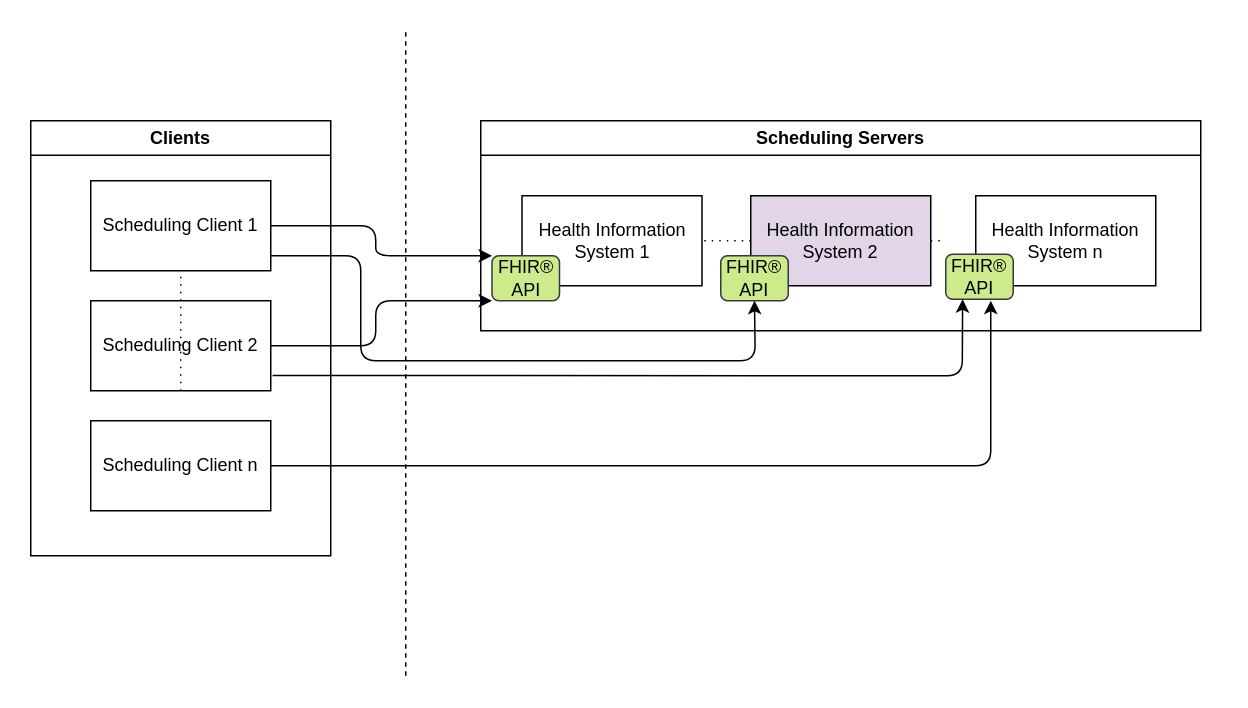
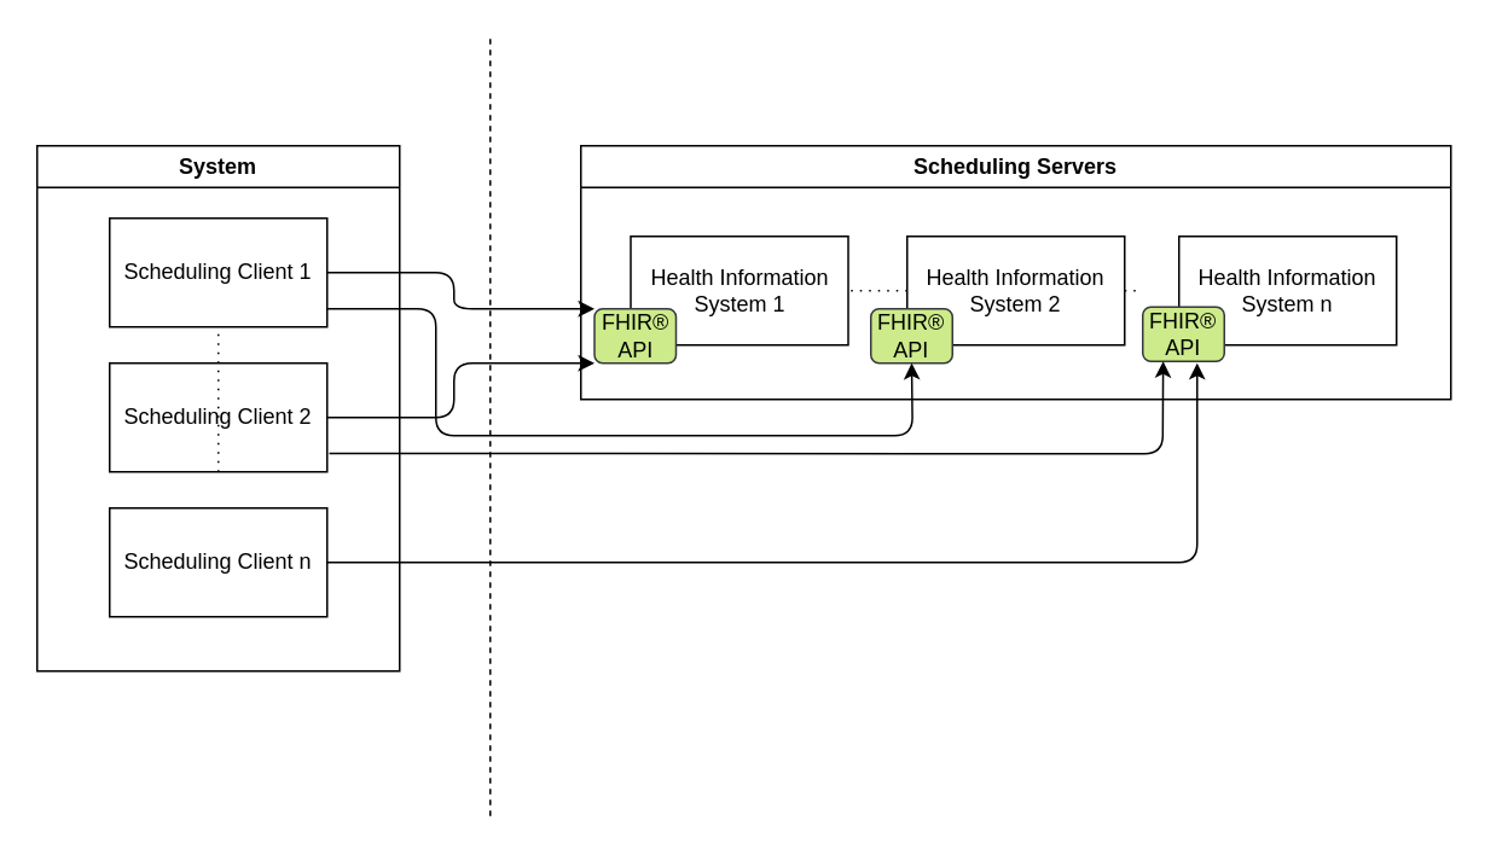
  <mxCell id="0" />
  <mxCell id="1" parent="0" />
- <mxCell id="2" value="Clients" style="swimlane;whiteSpace=wrap;html=1;" parent="1" vertex="1"><mxGeometry x="20" y="80" width="200" height="290" as="geometry"><mxRectangle x="40" y="240" width="80" height="30" as="alternateBounds" /></mxGeometry></mxCell>
+ <mxCell id="2" value="System" style="swimlane;whiteSpace=wrap;html=1;" parent="1" vertex="1"><mxGeometry x="20" y="80" width="200" height="290" as="geometry"><mxRectangle x="40" y="240" width="80" height="30" as="alternateBounds" /></mxGeometry></mxCell>
  <mxCell id="3" value="Scheduling Client 1" style="rounded=0;whiteSpace=wrap;html=1;" parent="2" vertex="1"><mxGeometry x="40" y="40" width="120" height="60" as="geometry" /></mxCell>
  <mxCell id="4" value="Scheduling Client 2" style="rounded=0;whiteSpace=wrap;html=1;" parent="2" vertex="1"><mxGeometry x="40" y="120" width="120" height="60" as="geometry" /></mxCell>
  <mxCell id="5" value="Scheduling Client n" style="rounded=0;whiteSpace=wrap;html=1;" parent="2" vertex="1"><mxGeometry x="40" y="200" width="120" height="60" as="geometry" /></mxCell>
  <mxCell id="6" style="edgeStyle=none;html=1;exitX=0.5;exitY=1;exitDx=0;exitDy=0;endArrow=none;endFill=0;dashed=1;dashPattern=1 4;" parent="2" source="4" target="3" edge="1"><mxGeometry relative="1" as="geometry" /></mxCell>
  <mxCell id="7" value="" style="endArrow=none;dashed=1;html=1;" parent="1" edge="1"><mxGeometry width="50" height="50" relative="1" as="geometry"><mxPoint x="270" y="450" as="sourcePoint" /><mxPoint x="270" y="20" as="targetPoint" /></mxGeometry></mxCell>
  <mxCell id="8" value="&lt;span style=&quot;color: rgb(0, 0, 0);&quot;&gt;Scheduling Servers&lt;/span&gt;" style="swimlane;whiteSpace=wrap;html=1;" parent="1" vertex="1"><mxGeometry x="320" y="80" width="480" height="140" as="geometry" /></mxCell>
  <mxCell id="9" style="edgeStyle=none;html=1;exitX=1;exitY=0.5;exitDx=0;exitDy=0;entryX=0;entryY=0.5;entryDx=0;entryDy=0;dashed=1;dashPattern=1 4;endArrow=none;endFill=0;" parent="8" edge="1"><mxGeometry relative="1" as="geometry"><mxPoint x="290" y="80" as="sourcePoint" /><mxPoint x="310" y="80" as="targetPoint" /></mxGeometry></mxCell>
  <mxCell id="10" value="" style="group" parent="8" vertex="1" connectable="0"><mxGeometry x="7.5" y="50" width="140" height="70" as="geometry" /></mxCell>
  <mxCell id="11" value="Health Information System 1" style="rounded=0;whiteSpace=wrap;html=1;" parent="10" vertex="1"><mxGeometry x="20" width="120" height="60" as="geometry" /></mxCell>
  <mxCell id="12" value="FHIR® API" style="rounded=1;whiteSpace=wrap;html=1;fillColor=#cdeb8b;strokeColor=#36393d;" parent="10" vertex="1"><mxGeometry y="40" width="45" height="30" as="geometry" /></mxCell>
  <mxCell id="13" value="" style="group" parent="8" vertex="1" connectable="0"><mxGeometry x="330" y="50" width="160" height="80" as="geometry" /></mxCell>
  <mxCell id="14" value="Health Information System n" style="rounded=0;whiteSpace=wrap;html=1;" parent="13" vertex="1"><mxGeometry width="120" height="60" as="geometry" /></mxCell>
  <mxCell id="15" value="FHIR® API" style="rounded=1;whiteSpace=wrap;html=1;fillColor=#cdeb8b;strokeColor=#36393d;" vertex="1" parent="13"><mxGeometry x="-20" y="39" width="45" height="30" as="geometry" /></mxCell>
  <mxCell id="16" style="edgeStyle=none;html=1;exitX=1;exitY=0.5;exitDx=0;exitDy=0;dashed=1;dashPattern=1 4;endArrow=none;endFill=0;" parent="8" source="17" target="11" edge="1"><mxGeometry relative="1" as="geometry" /></mxCell>
- <mxCell id="17" value="Health Information System 2" style="rounded=0;whiteSpace=wrap;html=1;fillColor=#e1d5e7;" parent="8" vertex="1"><mxGeometry x="180" y="50" width="120" height="60" as="geometry" /></mxCell>
+ <mxCell id="17" value="Health Information System 2" style="rounded=0;whiteSpace=wrap;html=1;" parent="8" vertex="1"><mxGeometry x="180" y="50" width="120" height="60" as="geometry" /></mxCell>
  <mxCell id="18" value="FHIR® API" style="rounded=1;whiteSpace=wrap;html=1;fillColor=#cdeb8b;strokeColor=#36393d;" parent="8" vertex="1"><mxGeometry x="160" y="90" width="45" height="30" as="geometry" /></mxCell>
  <mxCell id="19" style="edgeStyle=none;html=1;entryX=0;entryY=0;entryDx=0;entryDy=0;" parent="1" source="3" target="12" edge="1"><mxGeometry relative="1" as="geometry"><Array as="points"><mxPoint x="250" y="150" /><mxPoint x="250" y="170" /></Array></mxGeometry></mxCell>
  <mxCell id="20" style="edgeStyle=none;html=1;entryX=0;entryY=1;entryDx=0;entryDy=0;" parent="1" source="4" target="12" edge="1"><mxGeometry relative="1" as="geometry"><Array as="points"><mxPoint x="250" y="230" /><mxPoint x="250" y="200" /></Array></mxGeometry></mxCell>
  <mxCell id="21" style="edgeStyle=none;html=1;exitX=1;exitY=0.5;exitDx=0;exitDy=0;" parent="1" edge="1" source="5"><mxGeometry relative="1" as="geometry"><mxPoint x="180" y="341" as="sourcePoint" /><mxPoint x="660" y="200" as="targetPoint" /><Array as="points"><mxPoint x="660" y="310" /></Array></mxGeometry></mxCell>
  <mxCell id="22" style="edgeStyle=none;html=1;entryX=0.25;entryY=1;entryDx=0;entryDy=0;exitX=1.01;exitY=0.831;exitDx=0;exitDy=0;exitPerimeter=0;" parent="1" source="4" target="15" edge="1"><mxGeometry relative="1" as="geometry"><Array as="points"><mxPoint x="641" y="250" /></Array><mxPoint x="330" y="326" as="targetPoint" /></mxGeometry></mxCell>
  <mxCell id="23" style="edgeStyle=none;html=1;entryX=0.5;entryY=1;entryDx=0;entryDy=0;" parent="1" target="18" edge="1"><mxGeometry relative="1" as="geometry"><mxPoint x="180" y="170" as="sourcePoint" /><Array as="points"><mxPoint x="240" y="170" /><mxPoint x="240" y="240" /><mxPoint x="503" y="240" /></Array></mxGeometry></mxCell>
